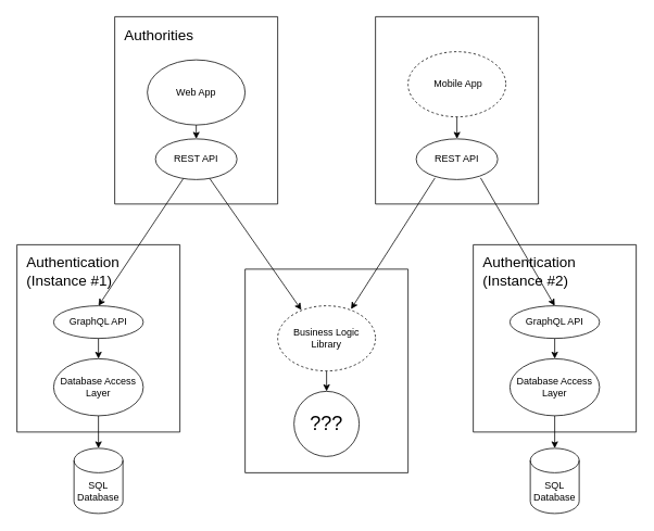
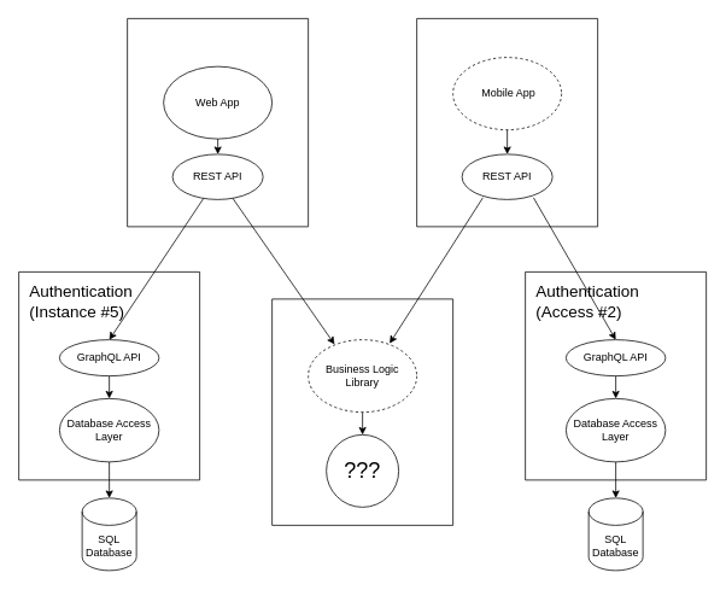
  <mxCell id="0" />
  <mxCell id="1" parent="0" />
  <mxCell id="2" value="" style="swimlane;startSize=0;align=left;fillStyle=hatch;" parent="1" vertex="1"><mxGeometry x="300" y="330" width="200" height="250" as="geometry" /></mxCell>
  <mxCell id="3" value="&lt;font style=&quot;font-size: 12px;&quot;&gt;Business Logic&lt;/font&gt;&lt;div&gt;&lt;font style=&quot;font-size: 12px;&quot;&gt;Library&lt;/font&gt;&lt;/div&gt;" style="ellipse;whiteSpace=wrap;html=1;fillColor=none;dashed=1;" parent="2" vertex="1"><mxGeometry x="40" y="45" width="120" height="80" as="geometry" /></mxCell>
  <mxCell id="4" value="&lt;font style=&quot;font-size: 24px;&quot;&gt;???&lt;/font&gt;" style="ellipse;whiteSpace=wrap;html=1;aspect=fixed;fillColor=none;" parent="2" vertex="1"><mxGeometry x="60" y="150" width="80" height="80" as="geometry" /></mxCell>
  <mxCell id="5" value="" style="endArrow=classic;html=1;rounded=0;exitX=0.5;exitY=1;exitDx=0;exitDy=0;entryX=0.5;entryY=0;entryDx=0;entryDy=0;" parent="2" source="3" target="4" edge="1"><mxGeometry width="50" height="50" relative="1" as="geometry"><mxPoint x="390" y="110" as="sourcePoint" /><mxPoint x="450" y="60" as="targetPoint" /></mxGeometry></mxCell>
  <mxCell id="6" value="" style="endArrow=classic;html=1;rounded=0;entryX=0.75;entryY=0.05;entryDx=0;entryDy=0;exitX=0.23;exitY=0.96;exitDx=0;exitDy=0;exitPerimeter=0;entryPerimeter=0;" parent="1" source="9" target="3" edge="1"><mxGeometry width="50" height="50" relative="1" as="geometry"><mxPoint x="540" y="70" as="sourcePoint" /><mxPoint x="420" y="150" as="targetPoint" /></mxGeometry></mxCell>
  <mxCell id="7" value="" style="swimlane;startSize=0;fillStyle=hatch;" parent="1" vertex="1"><mxGeometry x="460" y="20" width="200" height="230" as="geometry" /></mxCell>
  <mxCell id="8" value="&amp;nbsp;&lt;span style=&quot;background-color: transparent; color: light-dark(rgb(0, 0, 0), rgb(255, 255, 255));&quot;&gt;Mobile App&lt;/span&gt;" style="ellipse;whiteSpace=wrap;html=1;fillColor=none;dashed=1;" parent="7" vertex="1"><mxGeometry x="40" y="43" width="120" height="80" as="geometry" /></mxCell>
  <mxCell id="9" value="REST API" style="ellipse;whiteSpace=wrap;html=1;fillColor=none;" parent="7" vertex="1"><mxGeometry x="50" y="150" width="100" height="50" as="geometry" /></mxCell>
  <mxCell id="10" value="" style="endArrow=classic;html=1;rounded=0;entryX=0.5;entryY=0;entryDx=0;entryDy=0;exitX=0.5;exitY=1;exitDx=0;exitDy=0;" parent="7" source="8" target="9" edge="1"><mxGeometry width="50" height="50" relative="1" as="geometry"><mxPoint x="-60" y="170" as="sourcePoint" /><mxPoint x="-10" y="120" as="targetPoint" /></mxGeometry></mxCell>
  <mxCell id="11" value="" style="swimlane;startSize=0;fillStyle=solid;fillColor=none;strokeColor=default;" parent="1" vertex="1"><mxGeometry x="140" y="20" width="200" height="230" as="geometry" /></mxCell>
- <mxCell id="12" value="&lt;font style=&quot;font-size: 18px;&quot;&gt;Authorities&lt;/font&gt;" style="text;html=1;align=left;verticalAlign=middle;resizable=0;points=[];autosize=1;fillColor=none;fontColor=default;strokeColor=none;fillStyle=hatch;" parent="11" vertex="1"><mxGeometry x="10" y="3" width="110" height="40" as="geometry" /></mxCell>
  <mxCell id="13" value="&lt;div&gt;&lt;span style=&quot;background-color: transparent; color: light-dark(rgb(0, 0, 0), rgb(255, 255, 255));&quot;&gt;Web App&lt;/span&gt;&lt;/div&gt;" style="ellipse;whiteSpace=wrap;html=1;fillColor=none;" parent="11" vertex="1"><mxGeometry x="40" y="53" width="120" height="80" as="geometry" /></mxCell>
  <mxCell id="14" value="REST API" style="ellipse;whiteSpace=wrap;html=1;fillColor=none;" parent="11" vertex="1"><mxGeometry x="50" y="150" width="100" height="50" as="geometry" /></mxCell>
  <mxCell id="15" value="" style="endArrow=classic;html=1;rounded=0;entryX=0.5;entryY=0;entryDx=0;entryDy=0;exitX=0.5;exitY=1;exitDx=0;exitDy=0;" parent="11" source="13" target="14" edge="1"><mxGeometry width="50" height="50" relative="1" as="geometry"><mxPoint x="-60" y="170" as="sourcePoint" /><mxPoint x="-10" y="120" as="targetPoint" /></mxGeometry></mxCell>
  <mxCell id="16" value="" style="endArrow=classic;html=1;rounded=0;entryX=0.242;entryY=0.063;entryDx=0;entryDy=0;entryPerimeter=0;" parent="1" source="14" target="3" edge="1"><mxGeometry width="50" height="50" relative="1" as="geometry"><mxPoint x="690" y="260" as="sourcePoint" /><mxPoint x="740" y="210" as="targetPoint" /></mxGeometry></mxCell>
  <mxCell id="17" value="" style="group;fillColor=none;fillStyle=hatch;" parent="1" vertex="1" connectable="0"><mxGeometry x="20" y="320" width="200" height="310" as="geometry" /></mxCell>
  <mxCell id="18" value="" style="swimlane;startSize=0;fillStyle=hatch;container=0;" parent="17" vertex="1"><mxGeometry y="-20" width="200" height="230" as="geometry" /></mxCell>
- <mxCell id="19" value="&lt;font style=&quot;font-size: 18px;&quot;&gt;Authentication&lt;/font&gt;&lt;div&gt;&lt;span style=&quot;font-size: 18px;&quot;&gt;(Instance #1)&lt;/span&gt;&lt;/div&gt;" style="text;html=1;align=left;verticalAlign=middle;resizable=0;points=[];autosize=1;strokeColor=none;fillColor=none;" parent="18" vertex="1"><mxGeometry x="10" y="3" width="140" height="60" as="geometry" /></mxCell>
+ <mxCell id="19" value="&lt;font style=&quot;font-size: 18px;&quot;&gt;Authentication&lt;/font&gt;&lt;div&gt;&lt;span style=&quot;font-size: 18px;&quot;&gt;(Instance #5)&lt;/span&gt;&lt;/div&gt;" style="text;html=1;align=left;verticalAlign=middle;resizable=0;points=[];autosize=1;strokeColor=none;fillColor=none;" parent="18" vertex="1"><mxGeometry x="10" y="3" width="140" height="60" as="geometry" /></mxCell>
  <mxCell id="20" value="SQL&lt;div&gt;Database&lt;/div&gt;" style="shape=cylinder3;whiteSpace=wrap;html=1;boundedLbl=1;backgroundOutline=1;size=15;fillStyle=hatch;fillColor=none;" parent="17" vertex="1"><mxGeometry x="70" y="230" width="60" height="80" as="geometry" /></mxCell>
  <mxCell id="21" value="" style="endArrow=classic;html=1;rounded=0;exitX=0.5;exitY=1;exitDx=0;exitDy=0;entryX=0.5;entryY=0;entryDx=0;entryDy=0;entryPerimeter=0;" parent="17" source="23" target="20" edge="1"><mxGeometry width="50" height="50" relative="1" as="geometry"><mxPoint x="680" y="-60" as="sourcePoint" /><mxPoint x="730" y="-110" as="targetPoint" /></mxGeometry></mxCell>
  <mxCell id="22" value="GraphQL API" style="ellipse;whiteSpace=wrap;html=1;fillColor=none;" parent="17" vertex="1"><mxGeometry x="45" y="55" width="110" height="40" as="geometry" /></mxCell>
  <mxCell id="23" value="Database Access Layer" style="ellipse;whiteSpace=wrap;html=1;fillColor=none;" parent="17" vertex="1"><mxGeometry x="45" y="120" width="110" height="70" as="geometry" /></mxCell>
  <mxCell id="24" value="" style="endArrow=classic;html=1;rounded=0;entryX=0.5;entryY=0;entryDx=0;entryDy=0;exitX=0.5;exitY=1;exitDx=0;exitDy=0;" parent="17" source="22" target="23" edge="1"><mxGeometry width="50" height="50" relative="1" as="geometry"><mxPoint x="-60" y="150" as="sourcePoint" /><mxPoint x="-10" y="100" as="targetPoint" /></mxGeometry></mxCell>
  <mxCell id="25" value="" style="endArrow=classic;html=1;rounded=0;entryX=0.5;entryY=0;entryDx=0;entryDy=0;" parent="1" source="14" target="22" edge="1"><mxGeometry width="50" height="50" relative="1" as="geometry"><mxPoint x="60" y="195" as="sourcePoint" /><mxPoint x="740" y="110" as="targetPoint" /></mxGeometry></mxCell>
  <mxCell id="26" value="" style="endArrow=classic;html=1;rounded=0;exitX=0.79;exitY=0.96;exitDx=0;exitDy=0;entryX=0.5;entryY=0;entryDx=0;entryDy=0;exitPerimeter=0;" parent="1" source="9" target="32" edge="1"><mxGeometry width="50" height="50" relative="1" as="geometry"><mxPoint x="690" y="160" as="sourcePoint" /><mxPoint x="680" y="330" as="targetPoint" /></mxGeometry></mxCell>
  <mxCell id="27" value="" style="group;fillColor=none;fillStyle=hatch;" vertex="1" connectable="0" parent="1"><mxGeometry x="580" y="320" width="200" height="310" as="geometry" /></mxCell>
  <mxCell id="28" value="" style="swimlane;startSize=0;fillStyle=hatch;container=0;" vertex="1" parent="27"><mxGeometry y="-20" width="200" height="230" as="geometry" /></mxCell>
- <mxCell id="29" value="&lt;font style=&quot;font-size: 18px;&quot;&gt;Authentication&lt;/font&gt;&lt;div&gt;&lt;span style=&quot;font-size: 18px;&quot;&gt;(Instance #2)&lt;/span&gt;&lt;/div&gt;" style="text;html=1;align=left;verticalAlign=middle;resizable=0;points=[];autosize=1;strokeColor=none;fillColor=none;" vertex="1" parent="28"><mxGeometry x="10" y="3" width="140" height="60" as="geometry" /></mxCell>
+ <mxCell id="29" value="&lt;font style=&quot;font-size: 18px;&quot;&gt;Authentication&lt;/font&gt;&lt;div&gt;&lt;span style=&quot;font-size: 18px;&quot;&gt;(Access #2)&lt;/span&gt;&lt;/div&gt;" style="text;html=1;align=left;verticalAlign=middle;resizable=0;points=[];autosize=1;strokeColor=none;fillColor=none;" vertex="1" parent="28"><mxGeometry x="10" y="3" width="140" height="60" as="geometry" /></mxCell>
  <mxCell id="30" value="SQL&lt;div&gt;Database&lt;/div&gt;" style="shape=cylinder3;whiteSpace=wrap;html=1;boundedLbl=1;backgroundOutline=1;size=15;fillStyle=hatch;fillColor=none;" vertex="1" parent="27"><mxGeometry x="70" y="230" width="60" height="80" as="geometry" /></mxCell>
  <mxCell id="31" value="" style="endArrow=classic;html=1;rounded=0;exitX=0.5;exitY=1;exitDx=0;exitDy=0;entryX=0.5;entryY=0;entryDx=0;entryDy=0;entryPerimeter=0;" edge="1" parent="27" source="33" target="30"><mxGeometry width="50" height="50" relative="1" as="geometry"><mxPoint x="680" y="-60" as="sourcePoint" /><mxPoint x="730" y="-110" as="targetPoint" /></mxGeometry></mxCell>
  <mxCell id="32" value="GraphQL API" style="ellipse;whiteSpace=wrap;html=1;fillColor=none;" vertex="1" parent="27"><mxGeometry x="45" y="55" width="110" height="40" as="geometry" /></mxCell>
  <mxCell id="33" value="Database Access Layer" style="ellipse;whiteSpace=wrap;html=1;fillColor=none;" vertex="1" parent="27"><mxGeometry x="45" y="120" width="110" height="70" as="geometry" /></mxCell>
  <mxCell id="34" value="" style="endArrow=classic;html=1;rounded=0;entryX=0.5;entryY=0;entryDx=0;entryDy=0;exitX=0.5;exitY=1;exitDx=0;exitDy=0;" edge="1" parent="27" source="32" target="33"><mxGeometry width="50" height="50" relative="1" as="geometry"><mxPoint x="-60" y="150" as="sourcePoint" /><mxPoint x="-10" y="100" as="targetPoint" /></mxGeometry></mxCell>
